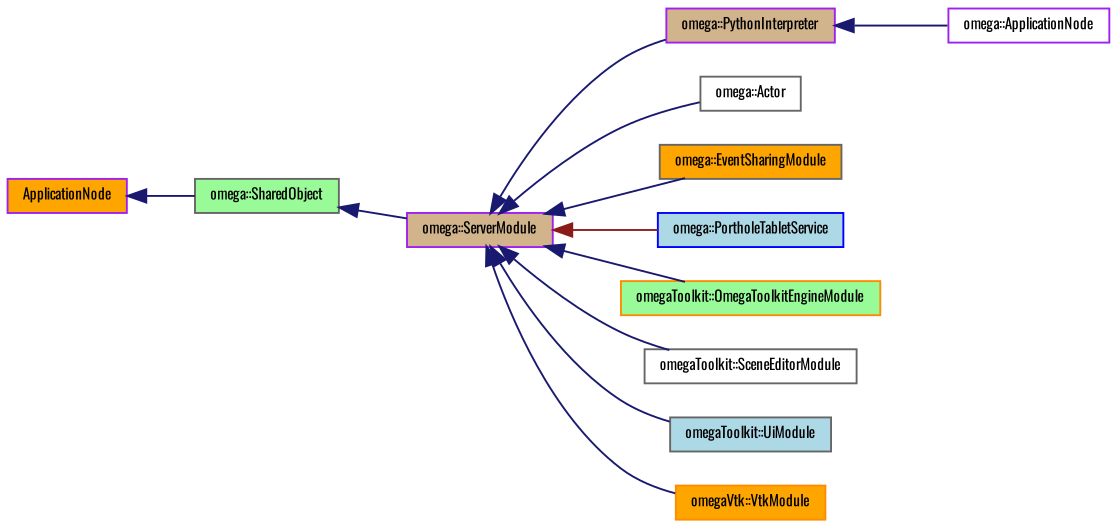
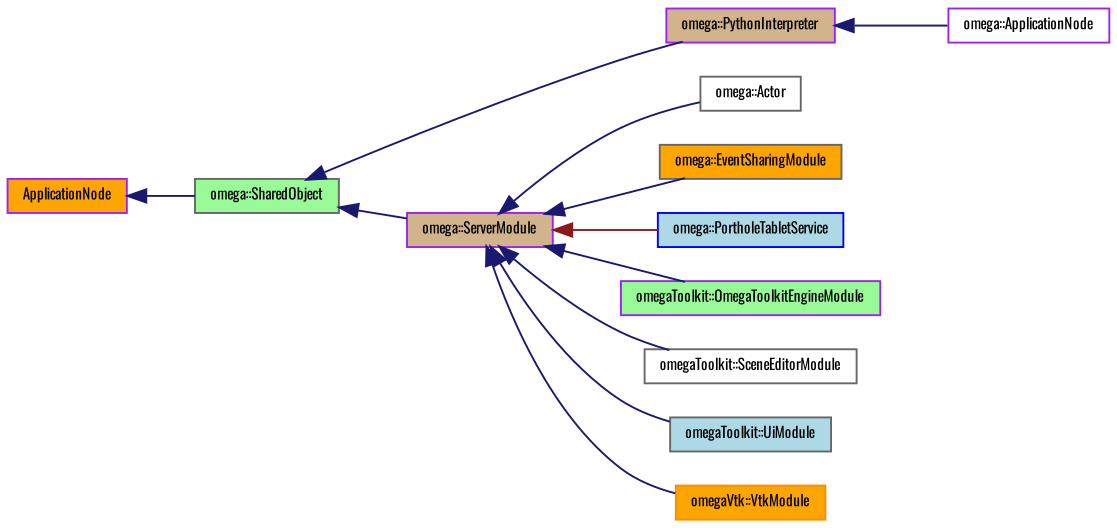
  digraph {
    fontname=Oswald
    rankdir=LR
    node [color=gray40 fillcolor=white fontname=Oswald fontsize=8 shape=record style=filled]
    edge [color=midnightblue dir=back fontname=Oswald fontsize=8 labelfontname="FreeSans.ttf" labelfontsize=8 style=solid]
    n1 [fillcolor=palegreen fontcolor=black height=0.2 label="omega::SharedObject" width=0.4]
    n2 [color=purple fillcolor=tan height=0.2 label="omega::PythonInterpreter" width=0.4]
    n3 [color=purple fillcolor=tan height=0.2 label="omega::ServerModule" width=0.4]
    n4 [color=purple height=0.2 label="omega::ApplicationNode" width=0.4]
    n5 [height=0.2 label="omega::Actor" width=0.4]
    n6 [fillcolor=orange height=0.2 label="omega::EventSharingModule" width=0.4]
    n7 [color=blue fillcolor=lightblue height=0.2 label="omega::PortholeTabletService" width=0.4]
-   n8 [color=darkorange fillcolor=palegreen height=0.2 label="omegaToolkit::OmegaToolkitEngineModule" width=0.4]
+   n8 [color=purple fillcolor=palegreen height=0.2 label="omegaToolkit::OmegaToolkitEngineModule" width=0.4]
    n9 [height=0.2 label="omegaToolkit::SceneEditorModule" width=0.4]
    n10 [fillcolor=lightblue height=0.2 label="omegaToolkit::UiModule" width=0.4]
    n11 [color=darkorange fillcolor=orange height=0.2 label="omegaVtk::VtkModule" width=0.4]
    n12 [color=purple fillcolor=orange height=0.2 label=ApplicationNode width=0.4]
-   n3 -> n2
+   n1 -> n2
    n1 -> n3
    n2 -> n4
    n3 -> n5
    n3 -> n6
    n3 -> n7 [color=firebrick4]
    n3 -> n8
    n3 -> n9
    n3 -> n10
    n3 -> n11
    n12 -> n1
  }
